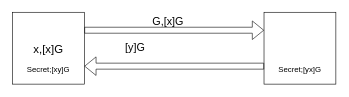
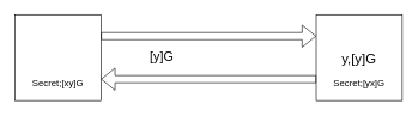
  <mxCell id="0" />
  <mxCell id="1" parent="0" />
  <mxCell id="2" value="" style="whiteSpace=wrap;html=1;aspect=fixed;fillColor=none;strokeColor=#000000;" vertex="1" parent="1"><mxGeometry x="20" y="20" width="120" height="120" as="geometry" /></mxCell>
  <mxCell id="3" value="" style="whiteSpace=wrap;html=1;aspect=fixed;fillColor=none;strokeColor=#000000;" vertex="1" parent="1"><mxGeometry x="440" y="20" width="120" height="120" as="geometry" /></mxCell>
  <mxCell id="4" value="" style="shape=flexArrow;endArrow=classic;html=1;entryX=0;entryY=0.25;entryDx=0;entryDy=0;exitX=1;exitY=0.25;exitDx=0;exitDy=0;strokeColor=#0A0A0A;" edge="1" parent="1" source="2" target="3"><mxGeometry width="50" height="50" relative="1" as="geometry"><mxPoint x="210" y="110" as="sourcePoint" /><mxPoint x="260" y="60" as="targetPoint" /></mxGeometry></mxCell>
  <mxCell id="5" value="" style="shape=flexArrow;endArrow=classic;html=1;entryX=1;entryY=0.75;entryDx=0;entryDy=0;exitX=0;exitY=0.75;exitDx=0;exitDy=0;strokeColor=#0A0A0A;" edge="1" parent="1" source="3" target="2"><mxGeometry width="50" height="50" relative="1" as="geometry"><mxPoint x="150" y="60" as="sourcePoint" /><mxPoint x="450" y="60" as="targetPoint" /></mxGeometry></mxCell>
- <mxCell id="6" value="&lt;font style=&quot;font-size: 19px&quot;&gt;x,[x]G&lt;/font&gt;" style="text;html=1;strokeColor=none;fillColor=none;align=center;verticalAlign=middle;whiteSpace=wrap;rounded=0;fontSize=27;fontColor=#000000;" vertex="1" parent="1"><mxGeometry x="50" y="65" width="60" height="30" as="geometry" /></mxCell>
+ <mxCell id="7" value="&lt;font style=&quot;font-size: 19px&quot;&gt;y,[y]G&lt;/font&gt;" style="text;html=1;strokeColor=none;fillColor=none;align=center;verticalAlign=middle;whiteSpace=wrap;rounded=0;fontSize=27;fontColor=#000000;" vertex="1" parent="1"><mxGeometry x="470" y="65" width="60" height="30" as="geometry" /></mxCell>
  <mxCell id="8" value="&lt;font style=&quot;font-size: 13px&quot;&gt;Secret;[xy]G&lt;/font&gt;" style="text;html=1;strokeColor=none;fillColor=none;align=center;verticalAlign=middle;whiteSpace=wrap;rounded=0;fontSize=19;fontColor=#000000;" vertex="1" parent="1"><mxGeometry x="20" y="100" width="120" height="30" as="geometry" /></mxCell>
  <mxCell id="9" value="&lt;font style=&quot;font-size: 13px&quot;&gt;Secret;[yx]G&lt;/font&gt;" style="text;html=1;strokeColor=none;fillColor=none;align=center;verticalAlign=middle;whiteSpace=wrap;rounded=0;fontSize=19;fontColor=#000000;" vertex="1" parent="1"><mxGeometry x="440" y="100" width="120" height="30" as="geometry" /></mxCell>
- <mxCell id="10" value="&lt;font style=&quot;font-size: 18px&quot;&gt;G,[x]G&lt;/font&gt;" style="text;html=1;strokeColor=none;fillColor=none;align=center;verticalAlign=middle;whiteSpace=wrap;rounded=0;fontSize=13;fontColor=#000000;" vertex="1" parent="1"><mxGeometry x="250" y="20" width="60" height="30" as="geometry" /></mxCell>
  <mxCell id="11" value="&lt;font style=&quot;font-size: 18px&quot;&gt;[y]G&lt;/font&gt;" style="text;html=1;strokeColor=none;fillColor=none;align=center;verticalAlign=middle;whiteSpace=wrap;rounded=0;fontSize=13;fontColor=#000000;" vertex="1" parent="1"><mxGeometry x="195" y="65" width="60" height="30" as="geometry" /></mxCell>
